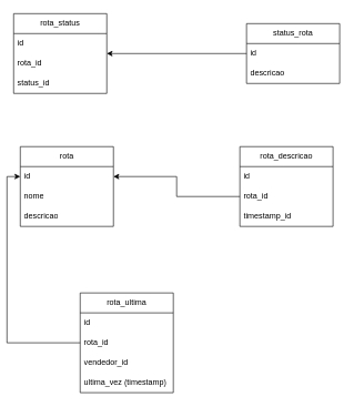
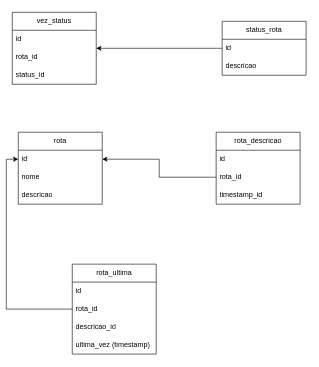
  <mxCell id="0" />
  <mxCell id="1" parent="0" />
  <mxCell id="2" value="rota" style="swimlane;fontStyle=0;childLayout=stackLayout;horizontal=1;startSize=30;horizontalStack=0;resizeParent=1;resizeParentMax=0;resizeLast=0;collapsible=1;marginBottom=0;whiteSpace=wrap;html=1;" parent="1" vertex="1"><mxGeometry x="30" y="220" width="140" height="120" as="geometry" /></mxCell>
  <mxCell id="3" value="id" style="text;strokeColor=none;fillColor=none;align=left;verticalAlign=middle;spacingLeft=4;spacingRight=4;overflow=hidden;points=[[0,0.5],[1,0.5]];portConstraint=eastwest;rotatable=0;whiteSpace=wrap;html=1;" parent="2" vertex="1"><mxGeometry y="30" width="140" height="30" as="geometry" /></mxCell>
  <mxCell id="4" value="nome" style="text;strokeColor=none;fillColor=none;align=left;verticalAlign=middle;spacingLeft=4;spacingRight=4;overflow=hidden;points=[[0,0.5],[1,0.5]];portConstraint=eastwest;rotatable=0;whiteSpace=wrap;html=1;" parent="2" vertex="1"><mxGeometry y="60" width="140" height="30" as="geometry" /></mxCell>
  <mxCell id="5" value="descricao" style="text;strokeColor=none;fillColor=none;align=left;verticalAlign=middle;spacingLeft=4;spacingRight=4;overflow=hidden;points=[[0,0.5],[1,0.5]];portConstraint=eastwest;rotatable=0;whiteSpace=wrap;html=1;" parent="2" vertex="1"><mxGeometry y="90" width="140" height="30" as="geometry" /></mxCell>
  <mxCell id="6" value="rota_descricao" style="swimlane;fontStyle=0;childLayout=stackLayout;horizontal=1;startSize=30;horizontalStack=0;resizeParent=1;resizeParentMax=0;resizeLast=0;collapsible=1;marginBottom=0;whiteSpace=wrap;html=1;" parent="1" vertex="1"><mxGeometry x="360" y="220" width="140" height="120" as="geometry" /></mxCell>
  <mxCell id="7" value="id" style="text;strokeColor=none;fillColor=none;align=left;verticalAlign=middle;spacingLeft=4;spacingRight=4;overflow=hidden;points=[[0,0.5],[1,0.5]];portConstraint=eastwest;rotatable=0;whiteSpace=wrap;html=1;" parent="6" vertex="1"><mxGeometry y="30" width="140" height="30" as="geometry" /></mxCell>
  <mxCell id="8" value="rota_id" style="text;strokeColor=none;fillColor=none;align=left;verticalAlign=middle;spacingLeft=4;spacingRight=4;overflow=hidden;points=[[0,0.5],[1,0.5]];portConstraint=eastwest;rotatable=0;whiteSpace=wrap;html=1;" parent="6" vertex="1"><mxGeometry y="60" width="140" height="30" as="geometry" /></mxCell>
  <mxCell id="9" value="timestamp_id" style="text;strokeColor=none;fillColor=none;align=left;verticalAlign=middle;spacingLeft=4;spacingRight=4;overflow=hidden;points=[[0,0.5],[1,0.5]];portConstraint=eastwest;rotatable=0;whiteSpace=wrap;html=1;" parent="6" vertex="1"><mxGeometry y="90" width="140" height="30" as="geometry" /></mxCell>
  <mxCell id="10" style="edgeStyle=orthogonalEdgeStyle;rounded=0;orthogonalLoop=1;jettySize=auto;html=1;" parent="1" source="8" target="3" edge="1"><mxGeometry relative="1" as="geometry" /></mxCell>
  <mxCell id="11" value="rota_ultima" style="swimlane;fontStyle=0;childLayout=stackLayout;horizontal=1;startSize=30;horizontalStack=0;resizeParent=1;resizeParentMax=0;resizeLast=0;collapsible=1;marginBottom=0;whiteSpace=wrap;html=1;" parent="1" vertex="1"><mxGeometry x="120" y="440" width="140" height="150" as="geometry" /></mxCell>
  <mxCell id="12" value="id" style="text;strokeColor=none;fillColor=none;align=left;verticalAlign=middle;spacingLeft=4;spacingRight=4;overflow=hidden;points=[[0,0.5],[1,0.5]];portConstraint=eastwest;rotatable=0;whiteSpace=wrap;html=1;" parent="11" vertex="1"><mxGeometry y="30" width="140" height="30" as="geometry" /></mxCell>
  <mxCell id="13" value="rota_id" style="text;strokeColor=none;fillColor=none;align=left;verticalAlign=middle;spacingLeft=4;spacingRight=4;overflow=hidden;points=[[0,0.5],[1,0.5]];portConstraint=eastwest;rotatable=0;whiteSpace=wrap;html=1;" parent="11" vertex="1"><mxGeometry y="60" width="140" height="30" as="geometry" /></mxCell>
- <mxCell id="14" value="vendedor_id" style="text;strokeColor=none;fillColor=none;align=left;verticalAlign=middle;spacingLeft=4;spacingRight=4;overflow=hidden;points=[[0,0.5],[1,0.5]];portConstraint=eastwest;rotatable=0;whiteSpace=wrap;html=1;" parent="11" vertex="1"><mxGeometry y="90" width="140" height="30" as="geometry" /></mxCell>
+ <mxCell id="14" value="descricao_id" style="text;strokeColor=none;fillColor=none;align=left;verticalAlign=middle;spacingLeft=4;spacingRight=4;overflow=hidden;points=[[0,0.5],[1,0.5]];portConstraint=eastwest;rotatable=0;whiteSpace=wrap;html=1;" parent="11" vertex="1"><mxGeometry y="90" width="140" height="30" as="geometry" /></mxCell>
  <mxCell id="15" value="ultima_vez (timestamp)" style="text;strokeColor=none;fillColor=none;align=left;verticalAlign=middle;spacingLeft=4;spacingRight=4;overflow=hidden;points=[[0,0.5],[1,0.5]];portConstraint=eastwest;rotatable=0;whiteSpace=wrap;html=1;" parent="11" vertex="1"><mxGeometry y="120" width="140" height="30" as="geometry" /></mxCell>
  <mxCell id="16" style="edgeStyle=orthogonalEdgeStyle;rounded=0;orthogonalLoop=1;jettySize=auto;html=1;entryX=0;entryY=0.5;entryDx=0;entryDy=0;" parent="1" source="13" target="3" edge="1"><mxGeometry relative="1" as="geometry" /></mxCell>
- <mxCell id="17" value="rota_status" style="swimlane;fontStyle=0;childLayout=stackLayout;horizontal=1;startSize=30;horizontalStack=0;resizeParent=1;resizeParentMax=0;resizeLast=0;collapsible=1;marginBottom=0;whiteSpace=wrap;html=1;" vertex="1" parent="1"><mxGeometry x="20" y="20" width="140" height="120" as="geometry" /></mxCell>
+ <mxCell id="17" value="vez_status" style="swimlane;fontStyle=0;childLayout=stackLayout;horizontal=1;startSize=30;horizontalStack=0;resizeParent=1;resizeParentMax=0;resizeLast=0;collapsible=1;marginBottom=0;whiteSpace=wrap;html=1;" vertex="1" parent="1"><mxGeometry x="20" y="20" width="140" height="120" as="geometry" /></mxCell>
  <mxCell id="18" value="id" style="text;strokeColor=none;fillColor=none;align=left;verticalAlign=middle;spacingLeft=4;spacingRight=4;overflow=hidden;points=[[0,0.5],[1,0.5]];portConstraint=eastwest;rotatable=0;whiteSpace=wrap;html=1;" vertex="1" parent="17"><mxGeometry y="30" width="140" height="30" as="geometry" /></mxCell>
  <mxCell id="19" value="rota_id" style="text;strokeColor=none;fillColor=none;align=left;verticalAlign=middle;spacingLeft=4;spacingRight=4;overflow=hidden;points=[[0,0.5],[1,0.5]];portConstraint=eastwest;rotatable=0;whiteSpace=wrap;html=1;" vertex="1" parent="17"><mxGeometry y="60" width="140" height="30" as="geometry" /></mxCell>
  <mxCell id="20" value="status_id" style="text;strokeColor=none;fillColor=none;align=left;verticalAlign=middle;spacingLeft=4;spacingRight=4;overflow=hidden;points=[[0,0.5],[1,0.5]];portConstraint=eastwest;rotatable=0;whiteSpace=wrap;html=1;" vertex="1" parent="17"><mxGeometry y="90" width="140" height="30" as="geometry" /></mxCell>
  <mxCell id="21" value="status_rota" style="swimlane;fontStyle=0;childLayout=stackLayout;horizontal=1;startSize=30;horizontalStack=0;resizeParent=1;resizeParentMax=0;resizeLast=0;collapsible=1;marginBottom=0;whiteSpace=wrap;html=1;" vertex="1" parent="1"><mxGeometry x="370" y="35" width="140" height="90" as="geometry" /></mxCell>
  <mxCell id="22" value="id" style="text;strokeColor=none;fillColor=none;align=left;verticalAlign=middle;spacingLeft=4;spacingRight=4;overflow=hidden;points=[[0,0.5],[1,0.5]];portConstraint=eastwest;rotatable=0;whiteSpace=wrap;html=1;" vertex="1" parent="21"><mxGeometry y="30" width="140" height="30" as="geometry" /></mxCell>
  <mxCell id="23" value="descricao" style="text;strokeColor=none;fillColor=none;align=left;verticalAlign=middle;spacingLeft=4;spacingRight=4;overflow=hidden;points=[[0,0.5],[1,0.5]];portConstraint=eastwest;rotatable=0;whiteSpace=wrap;html=1;" vertex="1" parent="21"><mxGeometry y="60" width="140" height="30" as="geometry" /></mxCell>
  <mxCell id="24" style="edgeStyle=orthogonalEdgeStyle;rounded=0;orthogonalLoop=1;jettySize=auto;html=1;" edge="1" parent="1" source="22" target="17"><mxGeometry relative="1" as="geometry" /></mxCell>
